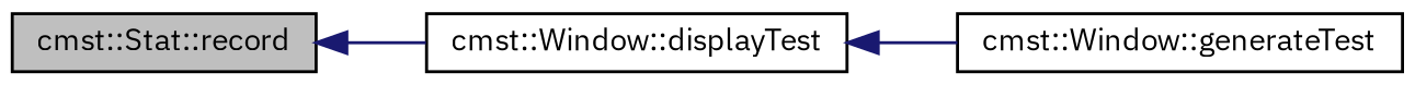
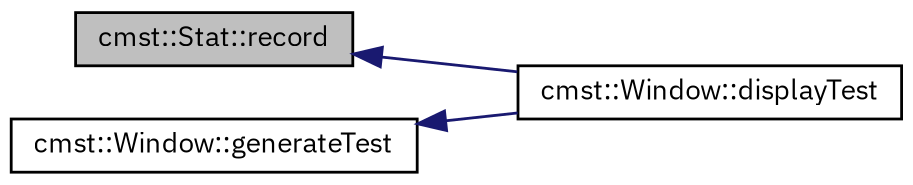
  digraph {
    fontname="IBM Plex Sans"
    rankdir=LR
    node [color=black fillcolor=white fontname="IBM Plex Sans" fontsize=10 shape=record style=filled]
    edge [color=midnightblue dir=back fontname="IBM Plex Sans" fontsize=10 labelfontname=Helvetica labelfontsize=10 style=solid]
    n1 [fillcolor=grey75 fontcolor=black height=0.2 label="cmst::Stat::record" width=0.4]
    n2 [height=0.2 label="cmst::Window::displayTest" width=0.4]
    n3 [height=0.2 label="cmst::Window::generateTest" width=0.4]
    n1 -> n2
-   n2 -> n3
+   n3 -> n2
  }
